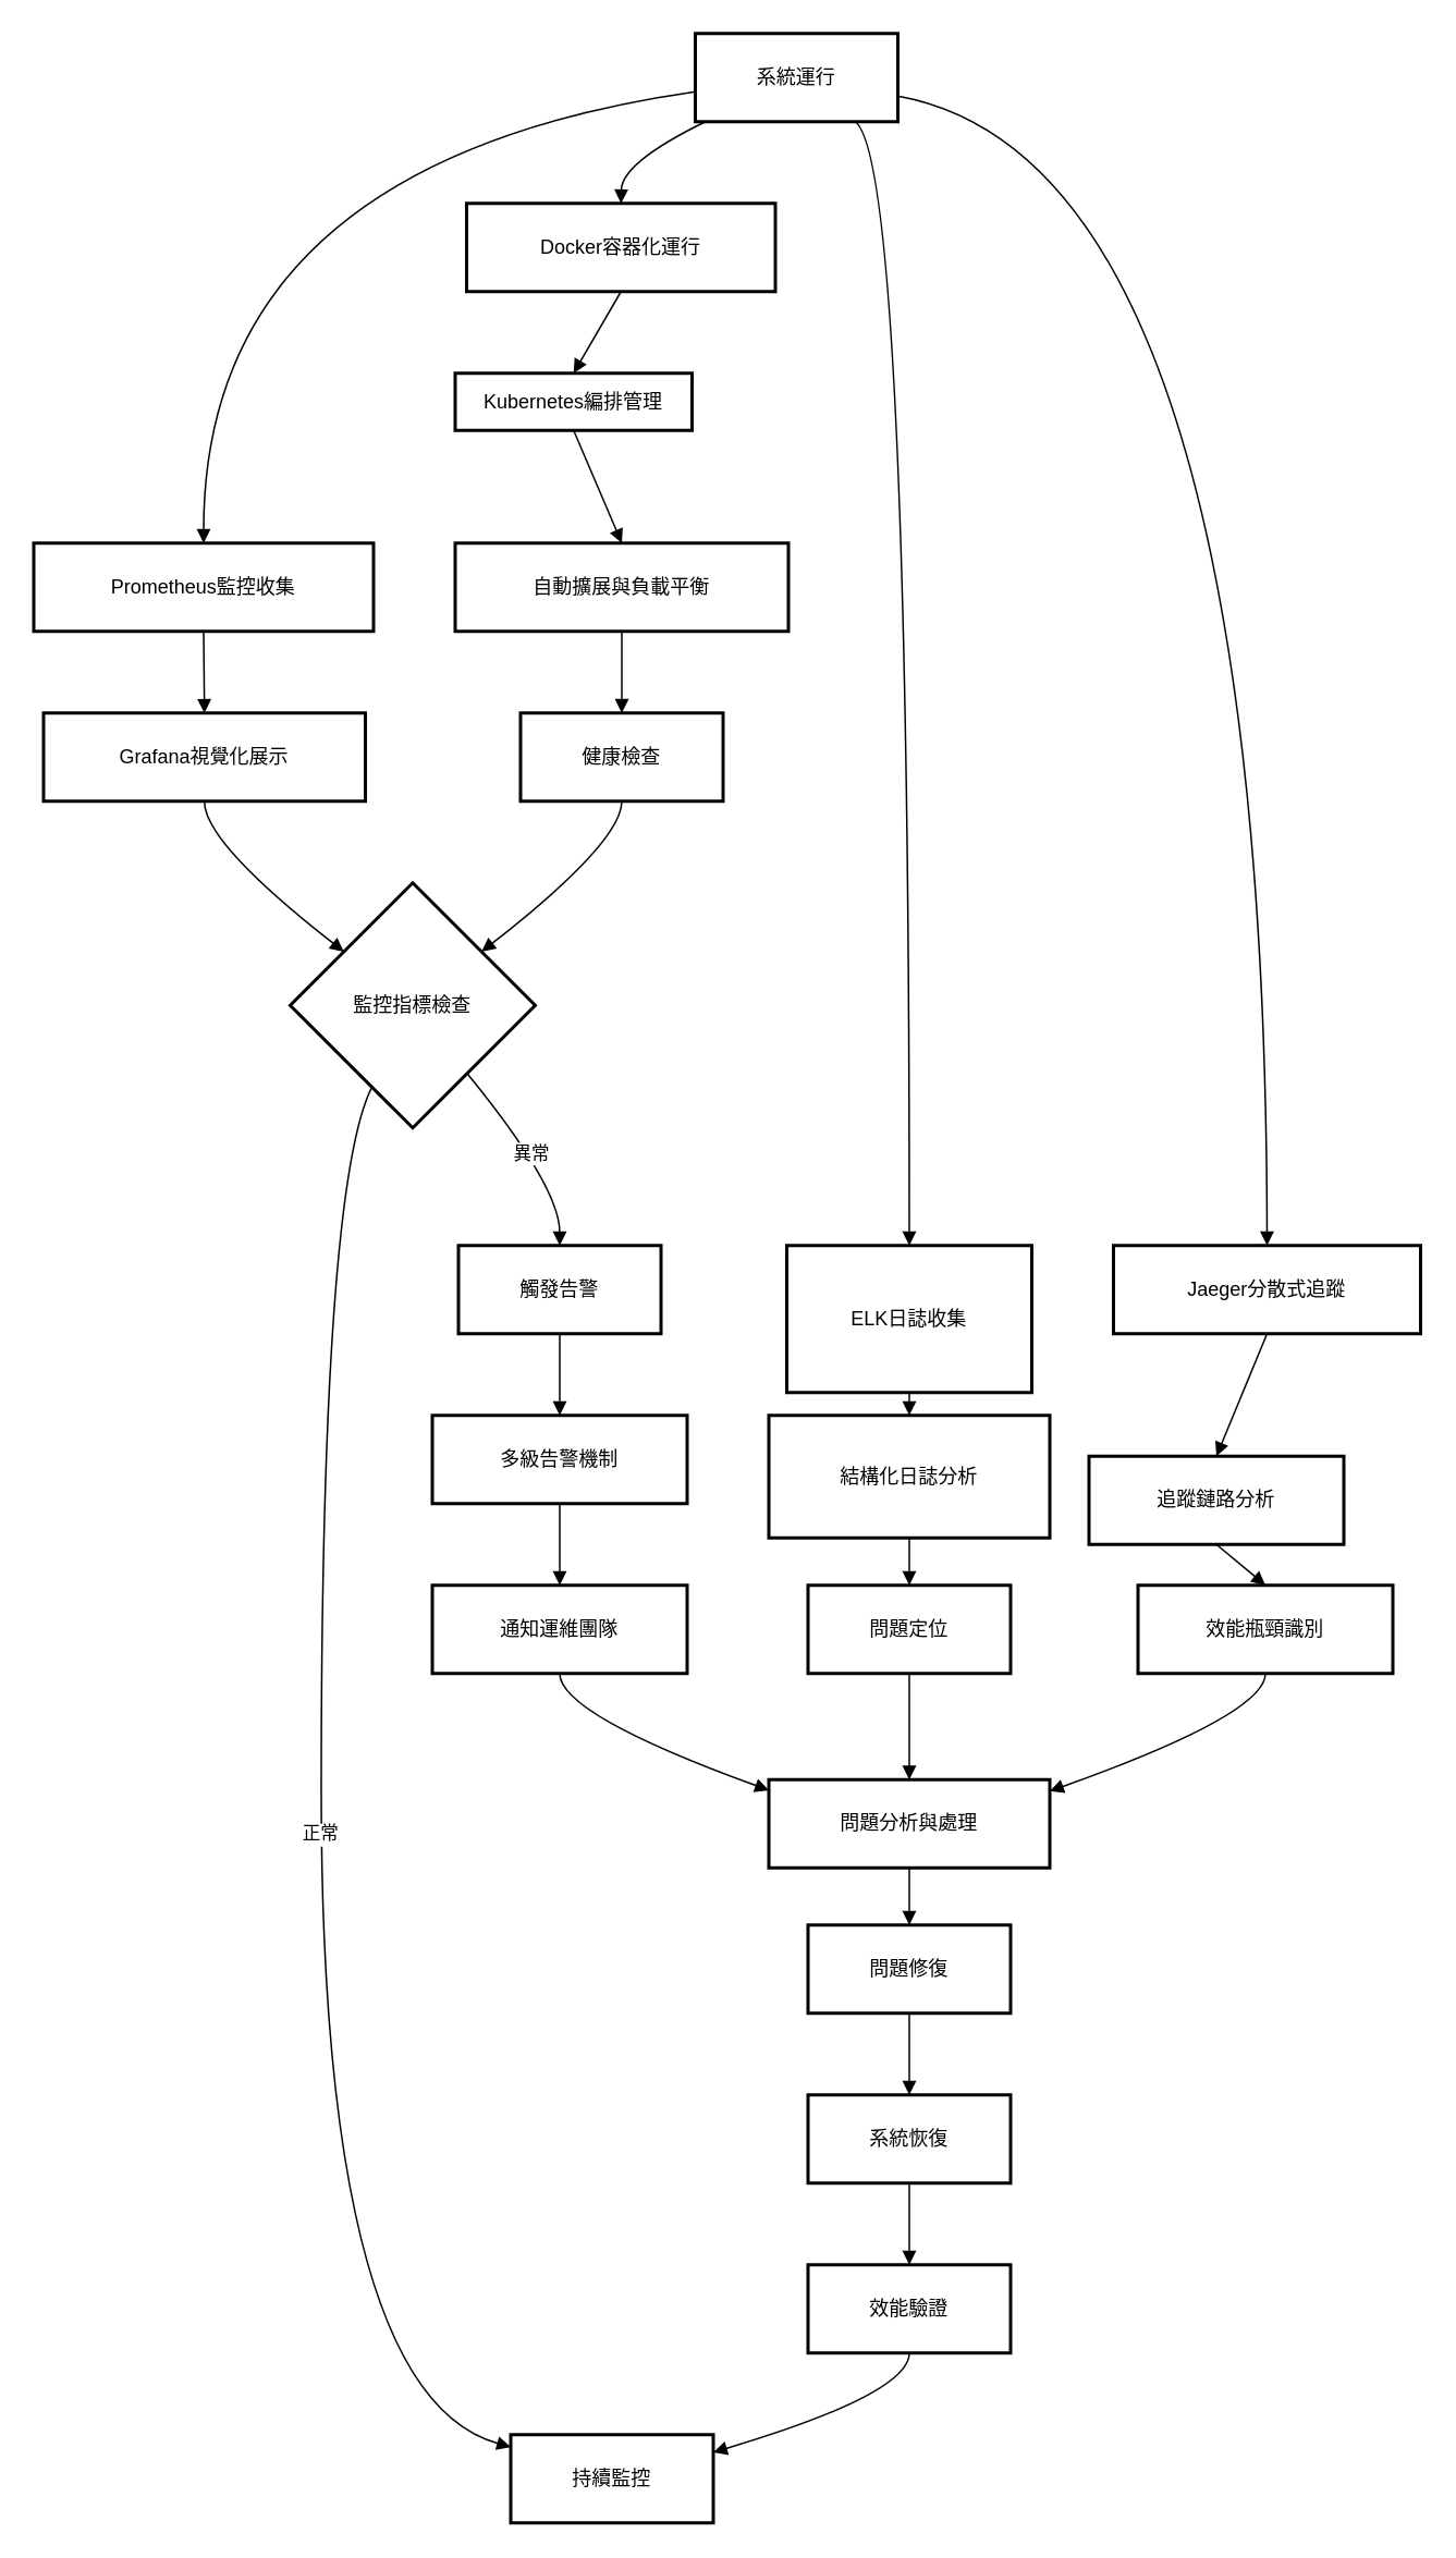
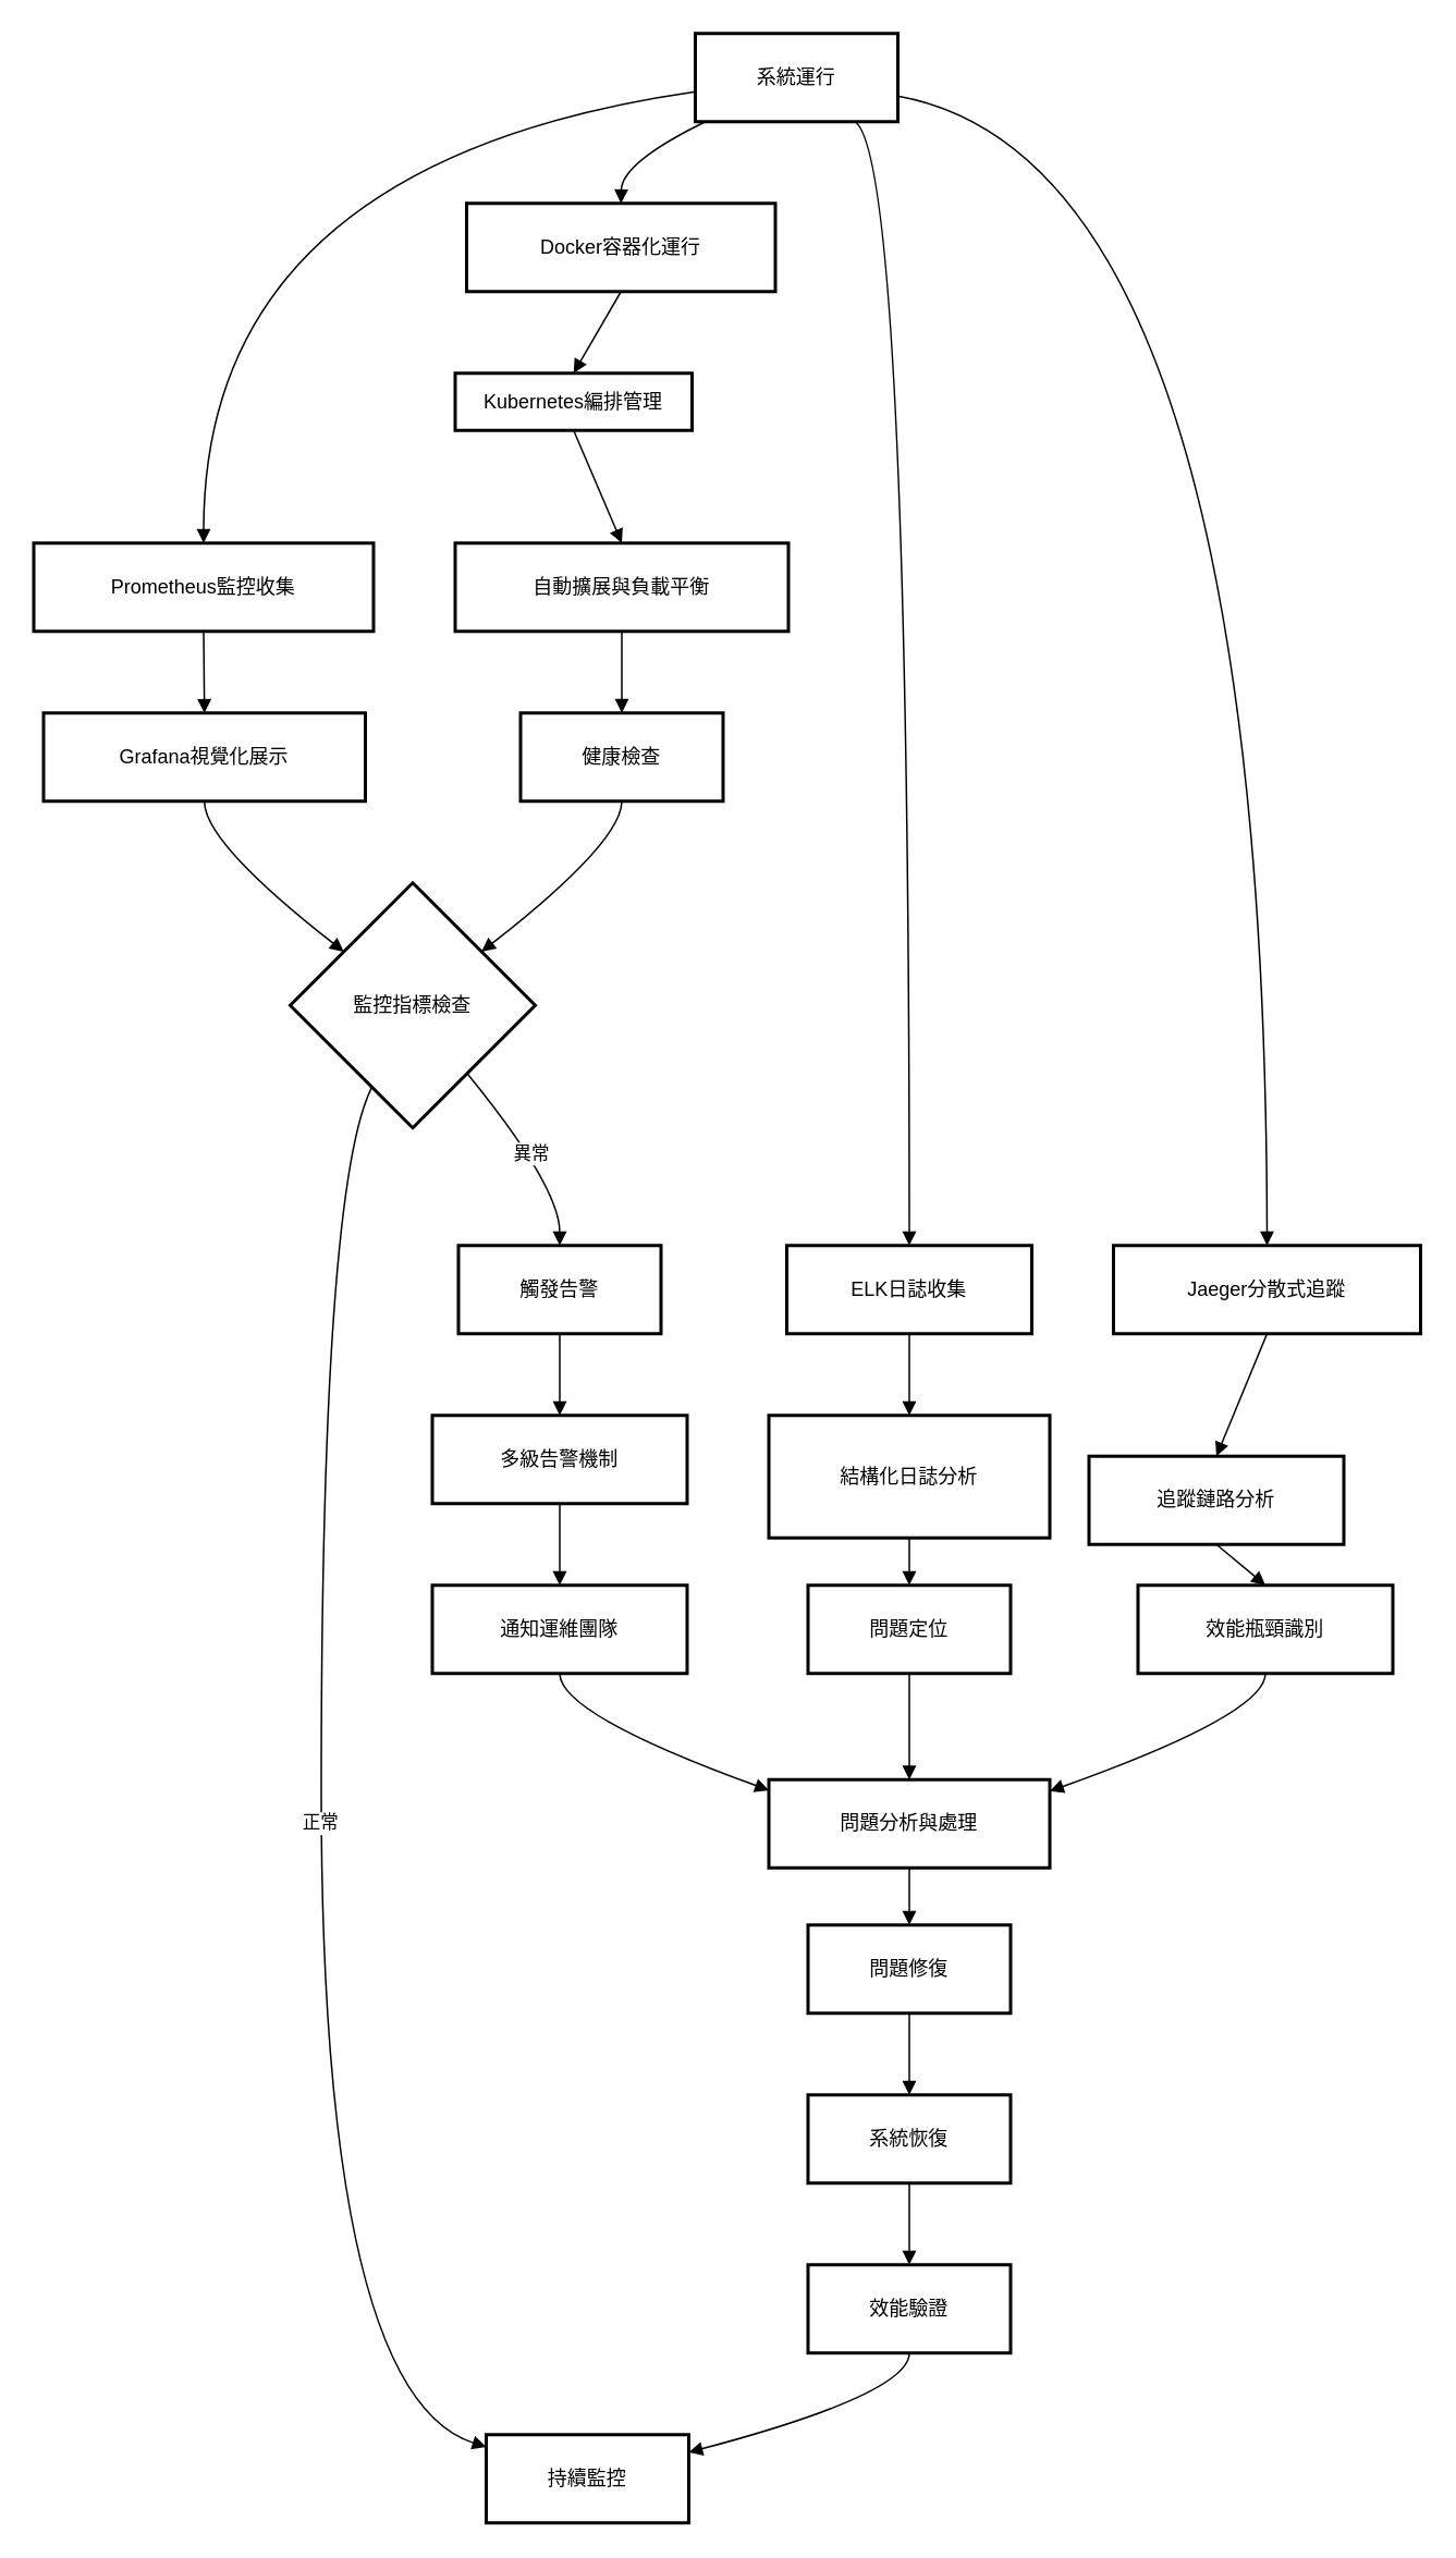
  <mxCell id="0" />
  <mxCell id="1" parent="0" />
  <mxCell id="2" value="系統運行" style="whiteSpace=wrap;strokeWidth=2;" vertex="1" parent="1"><mxGeometry x="425" y="20" width="124" height="54" as="geometry" /></mxCell>
  <mxCell id="3" value="Prometheus監控收集" style="whiteSpace=wrap;strokeWidth=2;" vertex="1" parent="1"><mxGeometry x="20" y="332" width="208" height="54" as="geometry" /></mxCell>
- <mxCell id="4" value="ELK日誌收集" style="whiteSpace=wrap;strokeWidth=2;" vertex="1" parent="1"><mxGeometry x="481" y="762" width="150" height="90" as="geometry" /></mxCell>
+ <mxCell id="4" value="ELK日誌收集" style="whiteSpace=wrap;strokeWidth=2;" vertex="1" parent="1"><mxGeometry x="481" y="762" width="150" height="54" as="geometry" /></mxCell>
  <mxCell id="5" value="Jaeger分散式追蹤" style="whiteSpace=wrap;strokeWidth=2;" vertex="1" parent="1"><mxGeometry x="681" y="762" width="188" height="54" as="geometry" /></mxCell>
  <mxCell id="6" value="Grafana視覺化展示" style="whiteSpace=wrap;strokeWidth=2;" vertex="1" parent="1"><mxGeometry x="26" y="436" width="197" height="54" as="geometry" /></mxCell>
  <mxCell id="7" value="監控指標檢查" style="rhombus;strokeWidth=2;whiteSpace=wrap;" vertex="1" parent="1"><mxGeometry x="177" y="540" width="150" height="150" as="geometry" /></mxCell>
- <mxCell id="8" value="持續監控" style="whiteSpace=wrap;strokeWidth=2;" vertex="1" parent="1"><mxGeometry x="312" y="1490" width="124" height="54" as="geometry" /></mxCell>
+ <mxCell id="8" value="持續監控" style="whiteSpace=wrap;strokeWidth=2;" vertex="1" parent="1"><mxGeometry x="297" y="1490" width="124" height="54" as="geometry" /></mxCell>
  <mxCell id="9" value="觸發告警" style="whiteSpace=wrap;strokeWidth=2;" vertex="1" parent="1"><mxGeometry x="280" y="762" width="124" height="54" as="geometry" /></mxCell>
  <mxCell id="10" value="多級告警機制" style="whiteSpace=wrap;strokeWidth=2;" vertex="1" parent="1"><mxGeometry x="264" y="866" width="156" height="54" as="geometry" /></mxCell>
  <mxCell id="11" value="通知運維團隊" style="whiteSpace=wrap;strokeWidth=2;" vertex="1" parent="1"><mxGeometry x="264" y="970" width="156" height="54" as="geometry" /></mxCell>
  <mxCell id="12" value="問題分析與處理" style="whiteSpace=wrap;strokeWidth=2;" vertex="1" parent="1"><mxGeometry x="470" y="1089" width="172" height="54" as="geometry" /></mxCell>
  <mxCell id="13" value="結構化日誌分析" style="whiteSpace=wrap;strokeWidth=2;" vertex="1" parent="1"><mxGeometry x="470" y="866" width="172" height="75" as="geometry" /></mxCell>
  <mxCell id="14" value="問題定位" style="whiteSpace=wrap;strokeWidth=2;" vertex="1" parent="1"><mxGeometry x="494" y="970" width="124" height="54" as="geometry" /></mxCell>
  <mxCell id="15" value="追蹤鏈路分析" style="whiteSpace=wrap;strokeWidth=2;" vertex="1" parent="1"><mxGeometry x="666" y="891" width="156" height="54" as="geometry" /></mxCell>
  <mxCell id="16" value="效能瓶頸識別" style="whiteSpace=wrap;strokeWidth=2;" vertex="1" parent="1"><mxGeometry x="696" y="970" width="156" height="54" as="geometry" /></mxCell>
  <mxCell id="17" value="問題修復" style="whiteSpace=wrap;strokeWidth=2;" vertex="1" parent="1"><mxGeometry x="494" y="1178" width="124" height="54" as="geometry" /></mxCell>
  <mxCell id="18" value="系統恢復" style="whiteSpace=wrap;strokeWidth=2;" vertex="1" parent="1"><mxGeometry x="494" y="1282" width="124" height="54" as="geometry" /></mxCell>
  <mxCell id="19" value="效能驗證" style="whiteSpace=wrap;strokeWidth=2;" vertex="1" parent="1"><mxGeometry x="494" y="1386" width="124" height="54" as="geometry" /></mxCell>
  <mxCell id="20" value="Docker容器化運行" style="whiteSpace=wrap;strokeWidth=2;" vertex="1" parent="1"><mxGeometry x="285" y="124" width="189" height="54" as="geometry" /></mxCell>
  <mxCell id="21" value="Kubernetes編排管理" style="whiteSpace=wrap;strokeWidth=2;" vertex="1" parent="1"><mxGeometry x="278" y="228" width="145" height="35" as="geometry" /></mxCell>
  <mxCell id="22" value="自動擴展與負載平衡" style="whiteSpace=wrap;strokeWidth=2;" vertex="1" parent="1"><mxGeometry x="278" y="332" width="204" height="54" as="geometry" /></mxCell>
  <mxCell id="23" value="健康檢查" style="whiteSpace=wrap;strokeWidth=2;" vertex="1" parent="1"><mxGeometry x="318" y="436" width="124" height="54" as="geometry" /></mxCell>
  <mxCell id="24" value="" style="curved=1;startArrow=none;endArrow=block;exitX=0;exitY=0.66;entryX=0.5;entryY=0;rounded=0;" edge="1" parent="1" source="2" target="3"><mxGeometry relative="1" as="geometry"><Array as="points"><mxPoint x="124" y="99" /></Array></mxGeometry></mxCell>
  <mxCell id="25" value="" style="curved=1;startArrow=none;endArrow=block;exitX=0.79;exitY=1;entryX=0.5;entryY=0.01;rounded=0;" edge="1" parent="1" source="2" target="4"><mxGeometry relative="1" as="geometry"><Array as="points"><mxPoint x="556" y="99" /></Array></mxGeometry></mxCell>
  <mxCell id="26" value="" style="curved=1;startArrow=none;endArrow=block;exitX=1;exitY=0.71;entryX=0.5;entryY=0.01;rounded=0;" edge="1" parent="1" source="2" target="5"><mxGeometry relative="1" as="geometry"><Array as="points"><mxPoint x="774" y="99" /></Array></mxGeometry></mxCell>
  <mxCell id="27" value="" style="curved=1;startArrow=none;endArrow=block;exitX=0.5;exitY=1;entryX=0.5;entryY=0;rounded=0;" edge="1" parent="1" source="3" target="6"><mxGeometry relative="1" as="geometry"><Array as="points" /></mxGeometry></mxCell>
  <mxCell id="28" value="" style="curved=1;startArrow=none;endArrow=block;exitX=0.5;exitY=1;entryX=0;entryY=0.11;rounded=0;" edge="1" parent="1" source="6" target="7"><mxGeometry relative="1" as="geometry"><Array as="points"><mxPoint x="124" y="515" /></Array></mxGeometry></mxCell>
  <mxCell id="29" value="正常" style="curved=1;startArrow=none;endArrow=block;exitX=0.25;exitY=1;entryX=0;entryY=0.14;rounded=0;" edge="1" parent="1" source="7" target="8"><mxGeometry relative="1" as="geometry"><Array as="points"><mxPoint x="196" y="726" /><mxPoint x="196" y="1465" /></Array></mxGeometry></mxCell>
  <mxCell id="30" value="異常" style="curved=1;startArrow=none;endArrow=block;exitX=0.9;exitY=1;entryX=0.5;entryY=0.01;rounded=0;" edge="1" parent="1" source="7" target="9"><mxGeometry relative="1" as="geometry"><Array as="points"><mxPoint x="342" y="726" /></Array></mxGeometry></mxCell>
  <mxCell id="31" value="" style="curved=1;startArrow=none;endArrow=block;exitX=0.5;exitY=1.01;entryX=0.5;entryY=0.01;rounded=0;" edge="1" parent="1" source="9" target="10"><mxGeometry relative="1" as="geometry"><Array as="points" /></mxGeometry></mxCell>
  <mxCell id="32" value="" style="curved=1;startArrow=none;endArrow=block;exitX=0.5;exitY=1.01;entryX=0.5;entryY=0.01;rounded=0;" edge="1" parent="1" source="10" target="11"><mxGeometry relative="1" as="geometry"><Array as="points" /></mxGeometry></mxCell>
  <mxCell id="33" value="" style="curved=1;startArrow=none;endArrow=block;exitX=0.5;exitY=1.01;entryX=0;entryY=0.12;rounded=0;" edge="1" parent="1" source="11" target="12"><mxGeometry relative="1" as="geometry"><Array as="points"><mxPoint x="342" y="1049" /></Array></mxGeometry></mxCell>
  <mxCell id="34" value="" style="curved=1;startArrow=none;endArrow=block;exitX=0.5;exitY=1.01;entryX=0.5;entryY=0.01;rounded=0;" edge="1" parent="1" source="4" target="13"><mxGeometry relative="1" as="geometry"><Array as="points" /></mxGeometry></mxCell>
  <mxCell id="35" value="" style="curved=1;startArrow=none;endArrow=block;exitX=0.5;exitY=1.01;entryX=0.5;entryY=0.01;rounded=0;" edge="1" parent="1" source="13" target="14"><mxGeometry relative="1" as="geometry"><Array as="points" /></mxGeometry></mxCell>
  <mxCell id="36" value="" style="curved=1;startArrow=none;endArrow=block;exitX=0.5;exitY=1.01;entryX=0.5;entryY=0.01;rounded=0;" edge="1" parent="1" source="14" target="12"><mxGeometry relative="1" as="geometry"><Array as="points" /></mxGeometry></mxCell>
  <mxCell id="37" value="" style="curved=1;startArrow=none;endArrow=block;exitX=0.5;exitY=1.01;entryX=0.5;entryY=0.01;rounded=0;" edge="1" parent="1" source="5" target="15"><mxGeometry relative="1" as="geometry"><Array as="points" /></mxGeometry></mxCell>
  <mxCell id="38" value="" style="curved=1;startArrow=none;endArrow=block;exitX=0.5;exitY=1.01;entryX=0.5;entryY=0.01;rounded=0;" edge="1" parent="1" source="15" target="16"><mxGeometry relative="1" as="geometry"><Array as="points" /></mxGeometry></mxCell>
  <mxCell id="39" value="" style="curved=1;startArrow=none;endArrow=block;exitX=0.5;exitY=1.01;entryX=1;entryY=0.13;rounded=0;" edge="1" parent="1" source="16" target="12"><mxGeometry relative="1" as="geometry"><Array as="points"><mxPoint x="774" y="1049" /></Array></mxGeometry></mxCell>
  <mxCell id="40" value="" style="curved=1;startArrow=none;endArrow=block;exitX=0.5;exitY=1.01;entryX=0.5;entryY=0.01;rounded=0;" edge="1" parent="1" source="12" target="17"><mxGeometry relative="1" as="geometry"><Array as="points" /></mxGeometry></mxCell>
  <mxCell id="41" value="" style="curved=1;startArrow=none;endArrow=block;exitX=0.5;exitY=1.01;entryX=0.5;entryY=0.01;rounded=0;" edge="1" parent="1" source="17" target="18"><mxGeometry relative="1" as="geometry"><Array as="points" /></mxGeometry></mxCell>
  <mxCell id="42" value="" style="curved=1;startArrow=none;endArrow=block;exitX=0.5;exitY=1.01;entryX=0.5;entryY=0.01;rounded=0;" edge="1" parent="1" source="18" target="19"><mxGeometry relative="1" as="geometry"><Array as="points" /></mxGeometry></mxCell>
  <mxCell id="43" value="" style="curved=1;startArrow=none;endArrow=block;exitX=0.5;exitY=1.01;entryX=1;entryY=0.2;rounded=0;" edge="1" parent="1" source="19" target="8"><mxGeometry relative="1" as="geometry"><Array as="points"><mxPoint x="556" y="1465" /></Array></mxGeometry></mxCell>
  <mxCell id="44" value="" style="curved=1;startArrow=none;endArrow=block;exitX=0.05;exitY=1;entryX=0.5;entryY=0;rounded=0;" edge="1" parent="1" source="2" target="20"><mxGeometry relative="1" as="geometry"><Array as="points"><mxPoint x="380" y="99" /></Array></mxGeometry></mxCell>
  <mxCell id="45" value="" style="curved=1;startArrow=none;endArrow=block;exitX=0.5;exitY=1;entryX=0.5;entryY=0;rounded=0;" edge="1" parent="1" source="20" target="21"><mxGeometry relative="1" as="geometry"><Array as="points" /></mxGeometry></mxCell>
  <mxCell id="46" value="" style="curved=1;startArrow=none;endArrow=block;exitX=0.5;exitY=1;entryX=0.5;entryY=0;rounded=0;" edge="1" parent="1" source="21" target="22"><mxGeometry relative="1" as="geometry"><Array as="points" /></mxGeometry></mxCell>
  <mxCell id="47" value="" style="curved=1;startArrow=none;endArrow=block;exitX=0.5;exitY=1;entryX=0.5;entryY=0;rounded=0;" edge="1" parent="1" source="22" target="23"><mxGeometry relative="1" as="geometry"><Array as="points" /></mxGeometry></mxCell>
  <mxCell id="48" value="" style="curved=1;startArrow=none;endArrow=block;exitX=0.5;exitY=1;entryX=1;entryY=0.11;rounded=0;" edge="1" parent="1" source="23" target="7"><mxGeometry relative="1" as="geometry"><Array as="points"><mxPoint x="380" y="515" /></Array></mxGeometry></mxCell>
